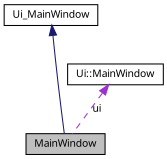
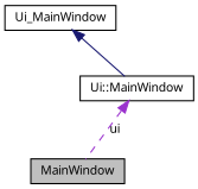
  digraph {
    fontname="Noto Sans"
    node [color=black fillcolor=white fontname="Noto Sans" fontsize=10 shape=record style=filled]
    edge [dir=back fontname="Noto Sans" fontsize=10 labelfontname=FreeSans labelfontsize=10]
    n1 [fillcolor=grey75 fontcolor=black height=0.2 label=MainWindow width=0.4]
    n2 [height=0.2 label="Ui::MainWindow" width=0.4]
    n3 [height=0.2 label=Ui_MainWindow width=0.4]
    n2 -> n1 [color=darkorchid3 label=ui style=dashed]
-   n3 -> n1 [color=midnightblue style=solid]
+   n3 -> n2 [color=midnightblue style=solid]
  }
